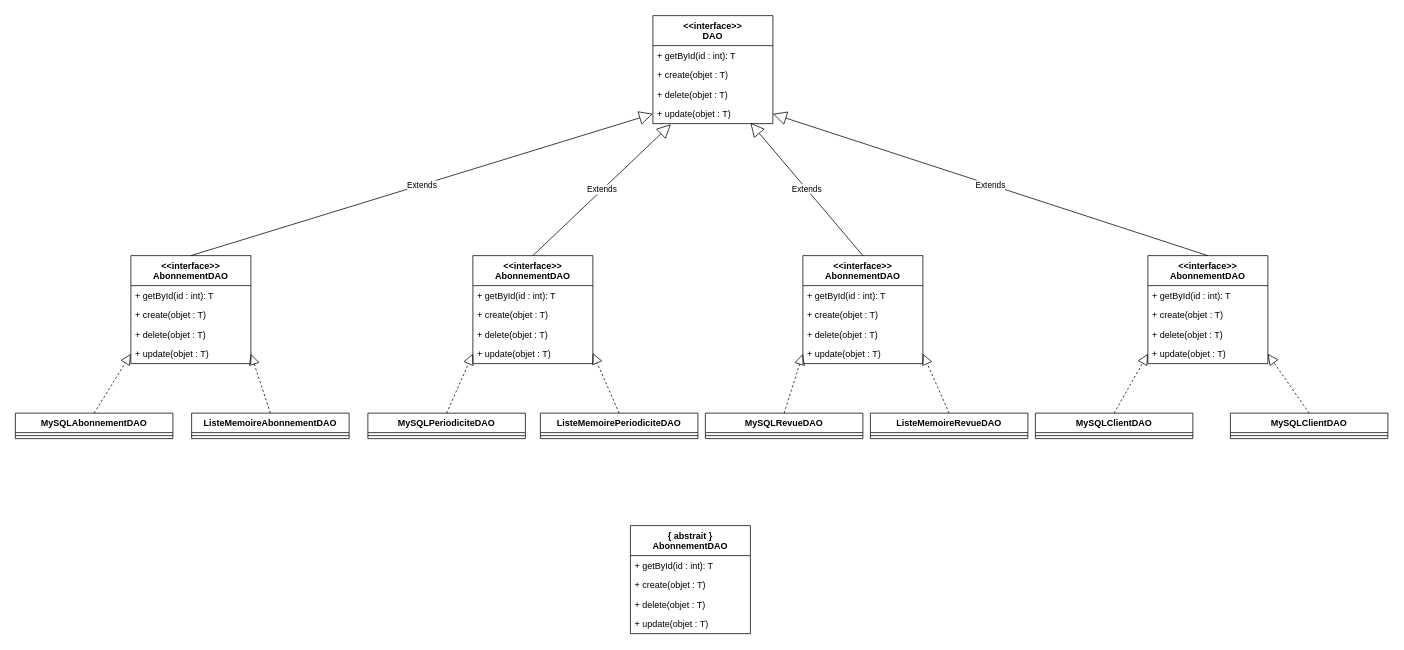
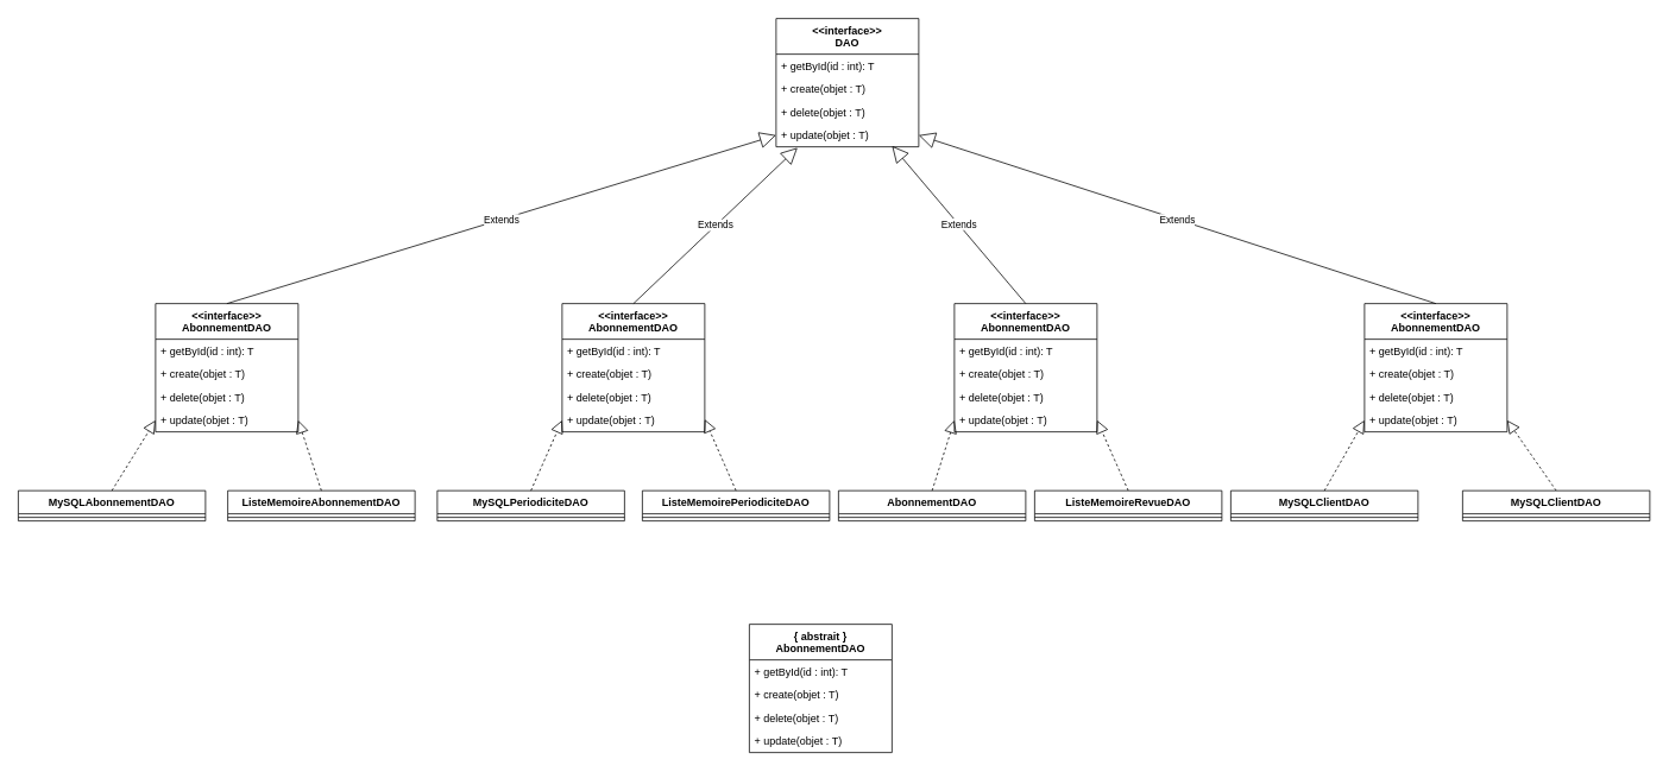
  <mxCell id="0" />
  <mxCell id="1" parent="0" />
  <mxCell id="2" value="&lt;&lt;interface&gt;&gt;&#10;DAO" style="swimlane;fontStyle=1;align=center;verticalAlign=top;childLayout=stackLayout;horizontal=1;startSize=40;horizontalStack=0;resizeParent=1;resizeParentMax=0;resizeLast=0;collapsible=1;marginBottom=0;" vertex="1" parent="1"><mxGeometry x="870" y="20" width="160" height="144" as="geometry" /></mxCell>
  <mxCell id="3" value="+ getById(id : int): T" style="text;strokeColor=none;fillColor=none;align=left;verticalAlign=top;spacingLeft=4;spacingRight=4;overflow=hidden;rotatable=0;points=[[0,0.5],[1,0.5]];portConstraint=eastwest;" vertex="1" parent="2"><mxGeometry y="40" width="160" height="26" as="geometry" /></mxCell>
  <mxCell id="4" value="+ create(objet : T)" style="text;strokeColor=none;fillColor=none;align=left;verticalAlign=top;spacingLeft=4;spacingRight=4;overflow=hidden;rotatable=0;points=[[0,0.5],[1,0.5]];portConstraint=eastwest;" vertex="1" parent="2"><mxGeometry y="66" width="160" height="26" as="geometry" /></mxCell>
  <mxCell id="5" value="+ delete(objet : T)" style="text;strokeColor=none;fillColor=none;align=left;verticalAlign=top;spacingLeft=4;spacingRight=4;overflow=hidden;rotatable=0;points=[[0,0.5],[1,0.5]];portConstraint=eastwest;" vertex="1" parent="2"><mxGeometry y="92" width="160" height="26" as="geometry" /></mxCell>
  <mxCell id="6" value="+ update(objet : T)" style="text;strokeColor=none;fillColor=none;align=left;verticalAlign=top;spacingLeft=4;spacingRight=4;overflow=hidden;rotatable=0;points=[[0,0.5],[1,0.5]];portConstraint=eastwest;" vertex="1" parent="2"><mxGeometry y="118" width="160" height="26" as="geometry" /></mxCell>
  <mxCell id="7" value="MySQLAbonnementDAO" style="swimlane;fontStyle=1;align=center;verticalAlign=top;childLayout=stackLayout;horizontal=1;startSize=26;horizontalStack=0;resizeParent=1;resizeParentMax=0;resizeLast=0;collapsible=1;marginBottom=0;" vertex="1" parent="1"><mxGeometry x="20" y="550" width="210" height="34" as="geometry" /></mxCell>
  <mxCell id="8" value="" style="line;strokeWidth=1;fillColor=none;align=left;verticalAlign=middle;spacingTop=-1;spacingLeft=3;spacingRight=3;rotatable=0;labelPosition=right;points=[];portConstraint=eastwest;" vertex="1" parent="7"><mxGeometry y="26" width="210" height="8" as="geometry" /></mxCell>
- <mxCell id="9" value="MySQLRevueDAO" style="swimlane;fontStyle=1;align=center;verticalAlign=top;childLayout=stackLayout;horizontal=1;startSize=26;horizontalStack=0;resizeParent=1;resizeParentMax=0;resizeLast=0;collapsible=1;marginBottom=0;" vertex="1" parent="1"><mxGeometry x="940" y="550" width="210" height="34" as="geometry" /></mxCell>
+ <mxCell id="9" value="AbonnementDAO" style="swimlane;fontStyle=1;align=center;verticalAlign=top;childLayout=stackLayout;horizontal=1;startSize=26;horizontalStack=0;resizeParent=1;resizeParentMax=0;resizeLast=0;collapsible=1;marginBottom=0;" vertex="1" parent="1"><mxGeometry x="940" y="550" width="210" height="34" as="geometry" /></mxCell>
  <mxCell id="10" value="" style="line;strokeWidth=1;fillColor=none;align=left;verticalAlign=middle;spacingTop=-1;spacingLeft=3;spacingRight=3;rotatable=0;labelPosition=right;points=[];portConstraint=eastwest;" vertex="1" parent="9"><mxGeometry y="26" width="210" height="8" as="geometry" /></mxCell>
  <mxCell id="11" value="MySQLPeriodiciteDAO" style="swimlane;fontStyle=1;align=center;verticalAlign=top;childLayout=stackLayout;horizontal=1;startSize=26;horizontalStack=0;resizeParent=1;resizeParentMax=0;resizeLast=0;collapsible=1;marginBottom=0;" vertex="1" parent="1"><mxGeometry x="490" y="550" width="210" height="34" as="geometry" /></mxCell>
  <mxCell id="12" value="" style="line;strokeWidth=1;fillColor=none;align=left;verticalAlign=middle;spacingTop=-1;spacingLeft=3;spacingRight=3;rotatable=0;labelPosition=right;points=[];portConstraint=eastwest;" vertex="1" parent="11"><mxGeometry y="26" width="210" height="8" as="geometry" /></mxCell>
  <mxCell id="13" value="MySQLClientDAO" style="swimlane;fontStyle=1;align=center;verticalAlign=top;childLayout=stackLayout;horizontal=1;startSize=26;horizontalStack=0;resizeParent=1;resizeParentMax=0;resizeLast=0;collapsible=1;marginBottom=0;" vertex="1" parent="1"><mxGeometry x="1380" y="550" width="210" height="34" as="geometry" /></mxCell>
  <mxCell id="14" value="" style="line;strokeWidth=1;fillColor=none;align=left;verticalAlign=middle;spacingTop=-1;spacingLeft=3;spacingRight=3;rotatable=0;labelPosition=right;points=[];portConstraint=eastwest;" vertex="1" parent="13"><mxGeometry y="26" width="210" height="8" as="geometry" /></mxCell>
  <mxCell id="15" value="" style="endArrow=block;dashed=1;endFill=0;endSize=12;html=1;exitX=0.5;exitY=0;exitDx=0;exitDy=0;entryX=0;entryY=0.5;entryDx=0;entryDy=0;" edge="1" parent="1" source="7" target="23"><mxGeometry width="160" relative="1" as="geometry"><mxPoint x="210" y="530" as="sourcePoint" /><mxPoint x="360" y="300" as="targetPoint" /></mxGeometry></mxCell>
  <mxCell id="16" value="" style="endArrow=block;dashed=1;endFill=0;endSize=12;html=1;exitX=0.5;exitY=0;exitDx=0;exitDy=0;entryX=0;entryY=0.5;entryDx=0;entryDy=0;" edge="1" parent="1" source="13" target="42"><mxGeometry width="160" relative="1" as="geometry"><mxPoint x="450" y="610" as="sourcePoint" /><mxPoint x="279" y="720" as="targetPoint" /></mxGeometry></mxCell>
  <mxCell id="17" value="" style="endArrow=block;dashed=1;endFill=0;endSize=12;html=1;exitX=0.5;exitY=0;exitDx=0;exitDy=0;entryX=0;entryY=0.5;entryDx=0;entryDy=0;" edge="1" parent="1" source="11" target="32"><mxGeometry width="160" relative="1" as="geometry"><mxPoint x="450" y="610" as="sourcePoint" /><mxPoint x="725" y="720" as="targetPoint" /></mxGeometry></mxCell>
  <mxCell id="18" value="" style="endArrow=block;dashed=1;endFill=0;endSize=12;html=1;exitX=0.5;exitY=0;exitDx=0;exitDy=0;entryX=0;entryY=0.5;entryDx=0;entryDy=0;" edge="1" parent="1" source="9" target="37"><mxGeometry width="160" relative="1" as="geometry"><mxPoint x="450" y="610" as="sourcePoint" /><mxPoint x="1020" y="670" as="targetPoint" /></mxGeometry></mxCell>
  <mxCell id="19" value="&lt;&lt;interface&gt;&gt;&#10;AbonnementDAO" style="swimlane;fontStyle=1;align=center;verticalAlign=top;childLayout=stackLayout;horizontal=1;startSize=40;horizontalStack=0;resizeParent=1;resizeParentMax=0;resizeLast=0;collapsible=1;marginBottom=0;" vertex="1" parent="1"><mxGeometry x="174" y="340" width="160" height="144" as="geometry" /></mxCell>
  <mxCell id="20" value="+ getById(id : int): T" style="text;strokeColor=none;fillColor=none;align=left;verticalAlign=top;spacingLeft=4;spacingRight=4;overflow=hidden;rotatable=0;points=[[0,0.5],[1,0.5]];portConstraint=eastwest;" vertex="1" parent="19"><mxGeometry y="40" width="160" height="26" as="geometry" /></mxCell>
  <mxCell id="21" value="+ create(objet : T)" style="text;strokeColor=none;fillColor=none;align=left;verticalAlign=top;spacingLeft=4;spacingRight=4;overflow=hidden;rotatable=0;points=[[0,0.5],[1,0.5]];portConstraint=eastwest;" vertex="1" parent="19"><mxGeometry y="66" width="160" height="26" as="geometry" /></mxCell>
  <mxCell id="22" value="+ delete(objet : T)" style="text;strokeColor=none;fillColor=none;align=left;verticalAlign=top;spacingLeft=4;spacingRight=4;overflow=hidden;rotatable=0;points=[[0,0.5],[1,0.5]];portConstraint=eastwest;" vertex="1" parent="19"><mxGeometry y="92" width="160" height="26" as="geometry" /></mxCell>
  <mxCell id="23" value="+ update(objet : T)" style="text;strokeColor=none;fillColor=none;align=left;verticalAlign=top;spacingLeft=4;spacingRight=4;overflow=hidden;rotatable=0;points=[[0,0.5],[1,0.5]];portConstraint=eastwest;" vertex="1" parent="19"><mxGeometry y="118" width="160" height="26" as="geometry" /></mxCell>
  <mxCell id="24" value="Extends" style="endArrow=block;endSize=16;endFill=0;html=1;exitX=0.5;exitY=0;exitDx=0;exitDy=0;entryX=0;entryY=0.5;entryDx=0;entryDy=0;" edge="1" parent="1" source="19" target="6"><mxGeometry width="160" relative="1" as="geometry"><mxPoint x="480" y="400" as="sourcePoint" /><mxPoint x="640" y="400" as="targetPoint" /></mxGeometry></mxCell>
  <mxCell id="25" value="ListeMemoireAbonnementDAO" style="swimlane;fontStyle=1;align=center;verticalAlign=top;childLayout=stackLayout;horizontal=1;startSize=26;horizontalStack=0;resizeParent=1;resizeParentMax=0;resizeLast=0;collapsible=1;marginBottom=0;" vertex="1" parent="1"><mxGeometry x="255" y="550" width="210" height="34" as="geometry" /></mxCell>
  <mxCell id="26" value="" style="line;strokeWidth=1;fillColor=none;align=left;verticalAlign=middle;spacingTop=-1;spacingLeft=3;spacingRight=3;rotatable=0;labelPosition=right;points=[];portConstraint=eastwest;" vertex="1" parent="25"><mxGeometry y="26" width="210" height="8" as="geometry" /></mxCell>
  <mxCell id="27" value="" style="endArrow=block;dashed=1;endFill=0;endSize=12;html=1;entryX=1;entryY=0.5;entryDx=0;entryDy=0;exitX=0.5;exitY=0;exitDx=0;exitDy=0;" edge="1" parent="1" source="25" target="23"><mxGeometry width="160" relative="1" as="geometry"><mxPoint x="430" y="550" as="sourcePoint" /><mxPoint x="289" y="730" as="targetPoint" /></mxGeometry></mxCell>
  <mxCell id="28" value="&lt;&lt;interface&gt;&gt;&#10;AbonnementDAO" style="swimlane;fontStyle=1;align=center;verticalAlign=top;childLayout=stackLayout;horizontal=1;startSize=40;horizontalStack=0;resizeParent=1;resizeParentMax=0;resizeLast=0;collapsible=1;marginBottom=0;" vertex="1" parent="1"><mxGeometry x="630" y="340" width="160" height="144" as="geometry" /></mxCell>
  <mxCell id="29" value="+ getById(id : int): T" style="text;strokeColor=none;fillColor=none;align=left;verticalAlign=top;spacingLeft=4;spacingRight=4;overflow=hidden;rotatable=0;points=[[0,0.5],[1,0.5]];portConstraint=eastwest;" vertex="1" parent="28"><mxGeometry y="40" width="160" height="26" as="geometry" /></mxCell>
  <mxCell id="30" value="+ create(objet : T)" style="text;strokeColor=none;fillColor=none;align=left;verticalAlign=top;spacingLeft=4;spacingRight=4;overflow=hidden;rotatable=0;points=[[0,0.5],[1,0.5]];portConstraint=eastwest;" vertex="1" parent="28"><mxGeometry y="66" width="160" height="26" as="geometry" /></mxCell>
  <mxCell id="31" value="+ delete(objet : T)" style="text;strokeColor=none;fillColor=none;align=left;verticalAlign=top;spacingLeft=4;spacingRight=4;overflow=hidden;rotatable=0;points=[[0,0.5],[1,0.5]];portConstraint=eastwest;" vertex="1" parent="28"><mxGeometry y="92" width="160" height="26" as="geometry" /></mxCell>
  <mxCell id="32" value="+ update(objet : T)" style="text;strokeColor=none;fillColor=none;align=left;verticalAlign=top;spacingLeft=4;spacingRight=4;overflow=hidden;rotatable=0;points=[[0,0.5],[1,0.5]];portConstraint=eastwest;" vertex="1" parent="28"><mxGeometry y="118" width="160" height="26" as="geometry" /></mxCell>
  <mxCell id="33" value="&lt;&lt;interface&gt;&gt;&#10;AbonnementDAO" style="swimlane;fontStyle=1;align=center;verticalAlign=top;childLayout=stackLayout;horizontal=1;startSize=40;horizontalStack=0;resizeParent=1;resizeParentMax=0;resizeLast=0;collapsible=1;marginBottom=0;" vertex="1" parent="1"><mxGeometry x="1070" y="340" width="160" height="144" as="geometry" /></mxCell>
  <mxCell id="34" value="+ getById(id : int): T" style="text;strokeColor=none;fillColor=none;align=left;verticalAlign=top;spacingLeft=4;spacingRight=4;overflow=hidden;rotatable=0;points=[[0,0.5],[1,0.5]];portConstraint=eastwest;" vertex="1" parent="33"><mxGeometry y="40" width="160" height="26" as="geometry" /></mxCell>
  <mxCell id="35" value="+ create(objet : T)" style="text;strokeColor=none;fillColor=none;align=left;verticalAlign=top;spacingLeft=4;spacingRight=4;overflow=hidden;rotatable=0;points=[[0,0.5],[1,0.5]];portConstraint=eastwest;" vertex="1" parent="33"><mxGeometry y="66" width="160" height="26" as="geometry" /></mxCell>
  <mxCell id="36" value="+ delete(objet : T)" style="text;strokeColor=none;fillColor=none;align=left;verticalAlign=top;spacingLeft=4;spacingRight=4;overflow=hidden;rotatable=0;points=[[0,0.5],[1,0.5]];portConstraint=eastwest;" vertex="1" parent="33"><mxGeometry y="92" width="160" height="26" as="geometry" /></mxCell>
  <mxCell id="37" value="+ update(objet : T)" style="text;strokeColor=none;fillColor=none;align=left;verticalAlign=top;spacingLeft=4;spacingRight=4;overflow=hidden;rotatable=0;points=[[0,0.5],[1,0.5]];portConstraint=eastwest;" vertex="1" parent="33"><mxGeometry y="118" width="160" height="26" as="geometry" /></mxCell>
  <mxCell id="38" value="&lt;&lt;interface&gt;&gt;&#10;AbonnementDAO" style="swimlane;fontStyle=1;align=center;verticalAlign=top;childLayout=stackLayout;horizontal=1;startSize=40;horizontalStack=0;resizeParent=1;resizeParentMax=0;resizeLast=0;collapsible=1;marginBottom=0;" vertex="1" parent="1"><mxGeometry x="1530" y="340" width="160" height="144" as="geometry" /></mxCell>
  <mxCell id="39" value="+ getById(id : int): T" style="text;strokeColor=none;fillColor=none;align=left;verticalAlign=top;spacingLeft=4;spacingRight=4;overflow=hidden;rotatable=0;points=[[0,0.5],[1,0.5]];portConstraint=eastwest;" vertex="1" parent="38"><mxGeometry y="40" width="160" height="26" as="geometry" /></mxCell>
  <mxCell id="40" value="+ create(objet : T)" style="text;strokeColor=none;fillColor=none;align=left;verticalAlign=top;spacingLeft=4;spacingRight=4;overflow=hidden;rotatable=0;points=[[0,0.5],[1,0.5]];portConstraint=eastwest;" vertex="1" parent="38"><mxGeometry y="66" width="160" height="26" as="geometry" /></mxCell>
  <mxCell id="41" value="+ delete(objet : T)" style="text;strokeColor=none;fillColor=none;align=left;verticalAlign=top;spacingLeft=4;spacingRight=4;overflow=hidden;rotatable=0;points=[[0,0.5],[1,0.5]];portConstraint=eastwest;" vertex="1" parent="38"><mxGeometry y="92" width="160" height="26" as="geometry" /></mxCell>
  <mxCell id="42" value="+ update(objet : T)" style="text;strokeColor=none;fillColor=none;align=left;verticalAlign=top;spacingLeft=4;spacingRight=4;overflow=hidden;rotatable=0;points=[[0,0.5],[1,0.5]];portConstraint=eastwest;" vertex="1" parent="38"><mxGeometry y="118" width="160" height="26" as="geometry" /></mxCell>
  <mxCell id="43" value="ListeMemoirePeriodiciteDAO" style="swimlane;fontStyle=1;align=center;verticalAlign=top;childLayout=stackLayout;horizontal=1;startSize=26;horizontalStack=0;resizeParent=1;resizeParentMax=0;resizeLast=0;collapsible=1;marginBottom=0;" vertex="1" parent="1"><mxGeometry x="720" y="550" width="210" height="34" as="geometry" /></mxCell>
  <mxCell id="44" value="" style="line;strokeWidth=1;fillColor=none;align=left;verticalAlign=middle;spacingTop=-1;spacingLeft=3;spacingRight=3;rotatable=0;labelPosition=right;points=[];portConstraint=eastwest;" vertex="1" parent="43"><mxGeometry y="26" width="210" height="8" as="geometry" /></mxCell>
  <mxCell id="45" value="" style="endArrow=block;dashed=1;endFill=0;endSize=12;html=1;exitX=0.5;exitY=0;exitDx=0;exitDy=0;entryX=1;entryY=0.5;entryDx=0;entryDy=0;" edge="1" parent="1" source="48" target="37"><mxGeometry width="160" relative="1" as="geometry"><mxPoint x="1125" y="560" as="sourcePoint" /><mxPoint x="1080" y="471" as="targetPoint" /></mxGeometry></mxCell>
  <mxCell id="46" value="" style="endArrow=block;dashed=1;endFill=0;endSize=12;html=1;exitX=0.5;exitY=0;exitDx=0;exitDy=0;entryX=1;entryY=0.5;entryDx=0;entryDy=0;" edge="1" parent="1" source="53" target="42"><mxGeometry width="160" relative="1" as="geometry"><mxPoint x="1135" y="570" as="sourcePoint" /><mxPoint x="1090" y="481" as="targetPoint" /></mxGeometry></mxCell>
  <mxCell id="47" value="" style="endArrow=block;dashed=1;endFill=0;endSize=12;html=1;exitX=0.5;exitY=0;exitDx=0;exitDy=0;" edge="1" parent="1" source="43"><mxGeometry width="160" relative="1" as="geometry"><mxPoint x="1155" y="590" as="sourcePoint" /><mxPoint x="790" y="470" as="targetPoint" /></mxGeometry></mxCell>
  <mxCell id="48" value="ListeMemoireRevueDAO" style="swimlane;fontStyle=1;align=center;verticalAlign=top;childLayout=stackLayout;horizontal=1;startSize=26;horizontalStack=0;resizeParent=1;resizeParentMax=0;resizeLast=0;collapsible=1;marginBottom=0;" vertex="1" parent="1"><mxGeometry x="1160" y="550" width="210" height="34" as="geometry" /></mxCell>
  <mxCell id="49" value="" style="line;strokeWidth=1;fillColor=none;align=left;verticalAlign=middle;spacingTop=-1;spacingLeft=3;spacingRight=3;rotatable=0;labelPosition=right;points=[];portConstraint=eastwest;" vertex="1" parent="48"><mxGeometry y="26" width="210" height="8" as="geometry" /></mxCell>
  <mxCell id="50" value="Extends" style="endArrow=block;endSize=16;endFill=0;html=1;exitX=0.5;exitY=0;exitDx=0;exitDy=0;entryX=0.15;entryY=1.038;entryDx=0;entryDy=0;entryPerimeter=0;" edge="1" parent="1" source="28" target="6"><mxGeometry width="160" relative="1" as="geometry"><mxPoint x="260" y="330" as="sourcePoint" /><mxPoint x="610" y="151" as="targetPoint" /></mxGeometry></mxCell>
  <mxCell id="51" value="Extends" style="endArrow=block;endSize=16;endFill=0;html=1;exitX=0.5;exitY=0;exitDx=0;exitDy=0;entryX=0.813;entryY=0.962;entryDx=0;entryDy=0;entryPerimeter=0;" edge="1" parent="1" source="33" target="6"><mxGeometry width="160" relative="1" as="geometry"><mxPoint x="720" y="350" as="sourcePoint" /><mxPoint x="904" y="174.988" as="targetPoint" /></mxGeometry></mxCell>
  <mxCell id="52" value="Extends" style="endArrow=block;endSize=16;endFill=0;html=1;exitX=0.5;exitY=0;exitDx=0;exitDy=0;entryX=1;entryY=0.5;entryDx=0;entryDy=0;" edge="1" parent="1" source="38" target="6"><mxGeometry width="160" relative="1" as="geometry"><mxPoint x="730" y="360" as="sourcePoint" /><mxPoint x="914" y="184.988" as="targetPoint" /></mxGeometry></mxCell>
  <mxCell id="53" value="MySQLClientDAO" style="swimlane;fontStyle=1;align=center;verticalAlign=top;childLayout=stackLayout;horizontal=1;startSize=26;horizontalStack=0;resizeParent=1;resizeParentMax=0;resizeLast=0;collapsible=1;marginBottom=0;" vertex="1" parent="1"><mxGeometry x="1640" y="550" width="210" height="34" as="geometry" /></mxCell>
  <mxCell id="54" value="" style="line;strokeWidth=1;fillColor=none;align=left;verticalAlign=middle;spacingTop=-1;spacingLeft=3;spacingRight=3;rotatable=0;labelPosition=right;points=[];portConstraint=eastwest;" vertex="1" parent="53"><mxGeometry y="26" width="210" height="8" as="geometry" /></mxCell>
  <mxCell id="55" value="{ abstrait }&#10;AbonnementDAO" style="swimlane;fontStyle=1;align=center;verticalAlign=top;childLayout=stackLayout;horizontal=1;startSize=40;horizontalStack=0;resizeParent=1;resizeParentMax=0;resizeLast=0;collapsible=1;marginBottom=0;" vertex="1" parent="1"><mxGeometry x="840" y="700" width="160" height="144" as="geometry" /></mxCell>
  <mxCell id="56" value="+ getById(id : int): T" style="text;strokeColor=none;fillColor=none;align=left;verticalAlign=top;spacingLeft=4;spacingRight=4;overflow=hidden;rotatable=0;points=[[0,0.5],[1,0.5]];portConstraint=eastwest;" vertex="1" parent="55"><mxGeometry y="40" width="160" height="26" as="geometry" /></mxCell>
  <mxCell id="57" value="+ create(objet : T)" style="text;strokeColor=none;fillColor=none;align=left;verticalAlign=top;spacingLeft=4;spacingRight=4;overflow=hidden;rotatable=0;points=[[0,0.5],[1,0.5]];portConstraint=eastwest;" vertex="1" parent="55"><mxGeometry y="66" width="160" height="26" as="geometry" /></mxCell>
  <mxCell id="58" value="+ delete(objet : T)" style="text;strokeColor=none;fillColor=none;align=left;verticalAlign=top;spacingLeft=4;spacingRight=4;overflow=hidden;rotatable=0;points=[[0,0.5],[1,0.5]];portConstraint=eastwest;" vertex="1" parent="55"><mxGeometry y="92" width="160" height="26" as="geometry" /></mxCell>
  <mxCell id="59" value="+ update(objet : T)" style="text;strokeColor=none;fillColor=none;align=left;verticalAlign=top;spacingLeft=4;spacingRight=4;overflow=hidden;rotatable=0;points=[[0,0.5],[1,0.5]];portConstraint=eastwest;" vertex="1" parent="55"><mxGeometry y="118" width="160" height="26" as="geometry" /></mxCell>
